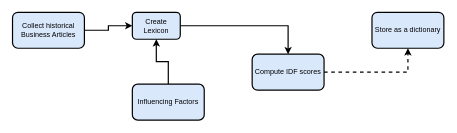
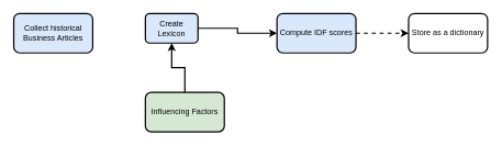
  <mxCell id="0" />
  <mxCell id="1" parent="0" />
- <mxCell id="2" value="" style="edgeStyle=orthogonalEdgeStyle;rounded=0;orthogonalLoop=1;jettySize=auto;html=1;strokeWidth=2;fillColor=#dae8fc;" edge="1" parent="1" source="3" target="5"><mxGeometry relative="1" as="geometry" /></mxCell>
  <mxCell id="3" value="Collect historical Business Articles" style="rounded=1;whiteSpace=wrap;html=1;strokeWidth=2;fillColor=#dae8fc;" vertex="1" parent="1"><mxGeometry x="20" y="20" width="120" height="60" as="geometry" /></mxCell>
  <mxCell id="4" value="" style="edgeStyle=orthogonalEdgeStyle;rounded=0;orthogonalLoop=1;jettySize=auto;html=1;strokeWidth=2;fillColor=#dae8fc;" edge="1" parent="1" source="5" target="9"><mxGeometry relative="1" as="geometry" /></mxCell>
  <mxCell id="5" value="Create Lexicon" style="whiteSpace=wrap;html=1;rounded=1;strokeWidth=2;fillColor=#dae8fc;" vertex="1" parent="1"><mxGeometry x="220" y="20" width="80" height="45" as="geometry" /></mxCell>
  <mxCell id="6" style="edgeStyle=orthogonalEdgeStyle;rounded=0;orthogonalLoop=1;jettySize=auto;html=1;strokeWidth=2;fillColor=#dae8fc;" edge="1" parent="1" source="7" target="5"><mxGeometry relative="1" as="geometry" /></mxCell>
- <mxCell id="7" value="Influencing Factors" style="rounded=1;whiteSpace=wrap;html=1;strokeWidth=2;fillColor=#dae8fc;" vertex="1" parent="1"><mxGeometry x="220" y="140" width="120" height="60" as="geometry" /></mxCell>
+ <mxCell id="7" value="Influencing Factors" style="rounded=1;whiteSpace=wrap;html=1;strokeWidth=2;fillColor=#d5e8d4;" vertex="1" parent="1"><mxGeometry x="220" y="140" width="120" height="60" as="geometry" /></mxCell>
  <mxCell id="8" value="" style="edgeStyle=orthogonalEdgeStyle;rounded=0;orthogonalLoop=1;jettySize=auto;html=1;strokeWidth=2;fillColor=#dae8fc;dashed=1;" edge="1" parent="1" source="9" target="10"><mxGeometry relative="1" as="geometry" /></mxCell>
- <mxCell id="9" value="Compute IDF scores" style="whiteSpace=wrap;html=1;rounded=1;strokeWidth=2;fillColor=#dae8fc;" vertex="1" parent="1"><mxGeometry x="420" y="90" width="120" height="60" as="geometry" /></mxCell>
- <mxCell id="10" value="Store as a dictionary" style="whiteSpace=wrap;html=1;rounded=1;strokeWidth=2;fillColor=#dae8fc;" vertex="1" parent="1"><mxGeometry x="620" y="20" width="120" height="60" as="geometry" /></mxCell>
+ <mxCell id="9" value="Compute IDF scores" style="whiteSpace=wrap;html=1;rounded=1;strokeWidth=2;fillColor=#dae8fc;" vertex="1" parent="1"><mxGeometry x="420" y="20" width="120" height="60" as="geometry" /></mxCell>
+ <mxCell id="10" value="Store as a dictionary" style="whiteSpace=wrap;html=1;rounded=1;strokeWidth=2;fillColor=#ffffff;" vertex="1" parent="1"><mxGeometry x="620" y="20" width="120" height="60" as="geometry" /></mxCell>
